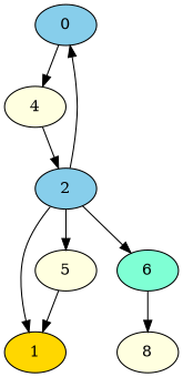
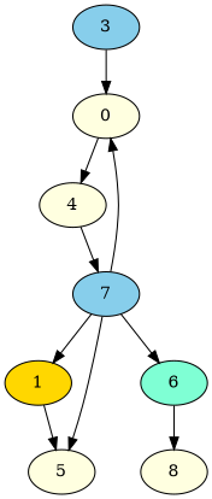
  digraph {
    node [fillcolor=lightyellow style=filled]
-   0 [fillcolor=skyblue]
+   0
    4
-   2 [fillcolor=skyblue]
+   2 [fillcolor=skyblue label=7]
    1 [fillcolor=gold]
    5
    6 [fillcolor=aquamarine]
    n7 [label=8]
+   3 [fillcolor=skyblue]
    0 -> 4
    4 -> 2
    2 -> 0
    2 -> 1
    2 -> 5
    2 -> 6
-   5 -> 1
+   1 -> 5
    6 -> n7
+   3 -> 0
  }
